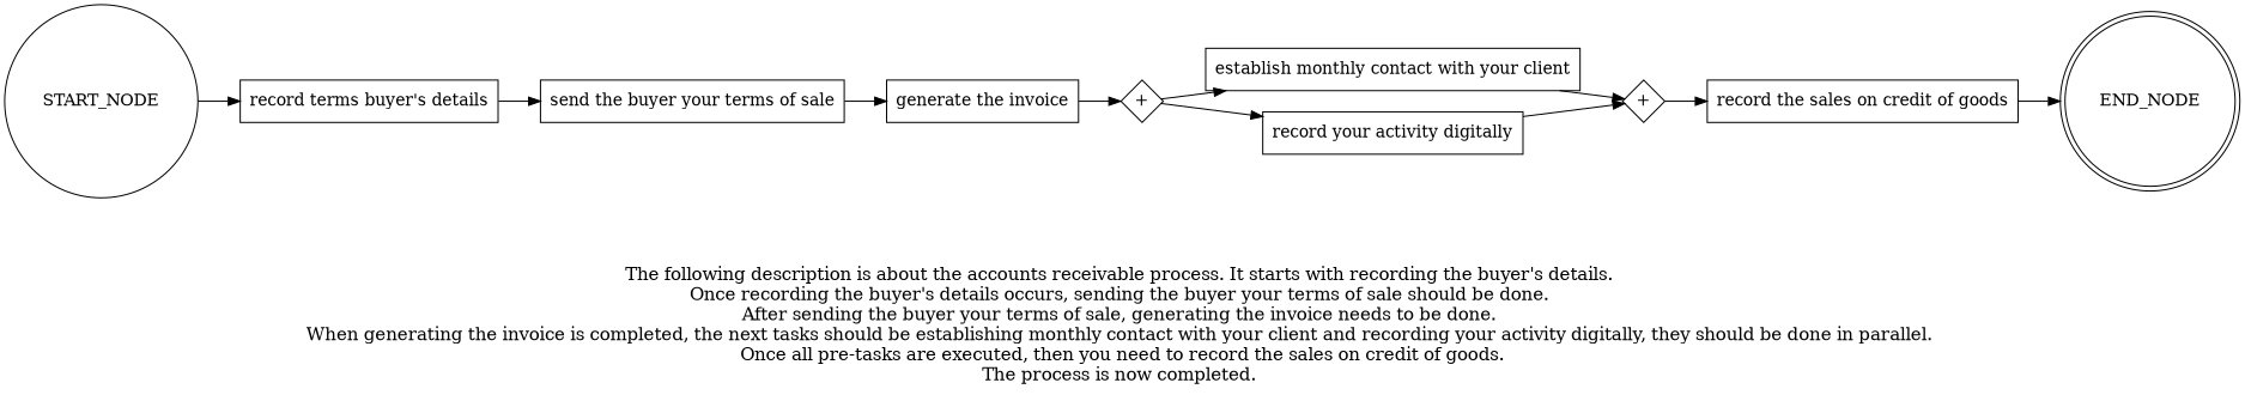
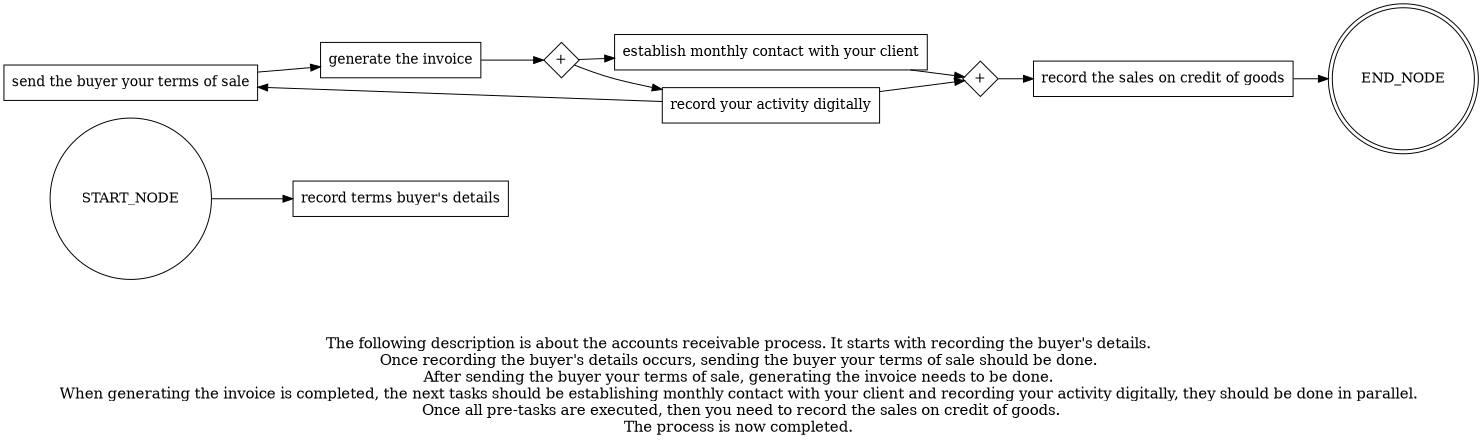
  digraph {
    fontsize=15
    label="\n\n\nThe following description is about the accounts receivable process. It starts with recording the buyer's details. \nOnce recording the buyer's details occurs, sending the buyer your terms of sale should be done. \nAfter sending the buyer your terms of sale, generating the invoice needs to be done. \nWhen generating the invoice is completed, the next tasks should be establishing monthly contact with your client and recording your activity digitally, they should be done in parallel. \nOnce all pre-tasks are executed, then you need to record the sales on credit of goods.\nThe process is now completed. \n"
    rankdir=LR
    node [shape=box]
    n1 [label="record terms buyer's details"]
    "send the buyer your terms of sale"
    "generate the invoice"
    n4 [fixedsize=true label="+" shape=diamond width=0.5]
    "establish monthly contact with your client"
    "record your activity digitally"
    n7 [fixedsize=true label="+" shape=diamond width=0.5]
    "record the sales on credit of goods"
    END_NODE [shape=doublecircle width=0.2]
    START_NODE [shape=circle width=0.3]
    subgraph sub_1 {
      n1
      "send the buyer your terms of sale"
      "generate the invoice"
      n4
      "establish monthly contact with your client"
      "record your activity digitally"
      n7
      "record the sales on credit of goods"
    }
-   n1 -> "send the buyer your terms of sale"
+   "record your activity digitally" -> "send the buyer your terms of sale"
    "send the buyer your terms of sale" -> "generate the invoice"
    "generate the invoice" -> n4
    n4 -> "establish monthly contact with your client"
    n4 -> "record your activity digitally"
    "establish monthly contact with your client" -> n7
    "record your activity digitally" -> n7
    n7 -> "record the sales on credit of goods"
    "record the sales on credit of goods" -> END_NODE
    START_NODE -> n1
  }
